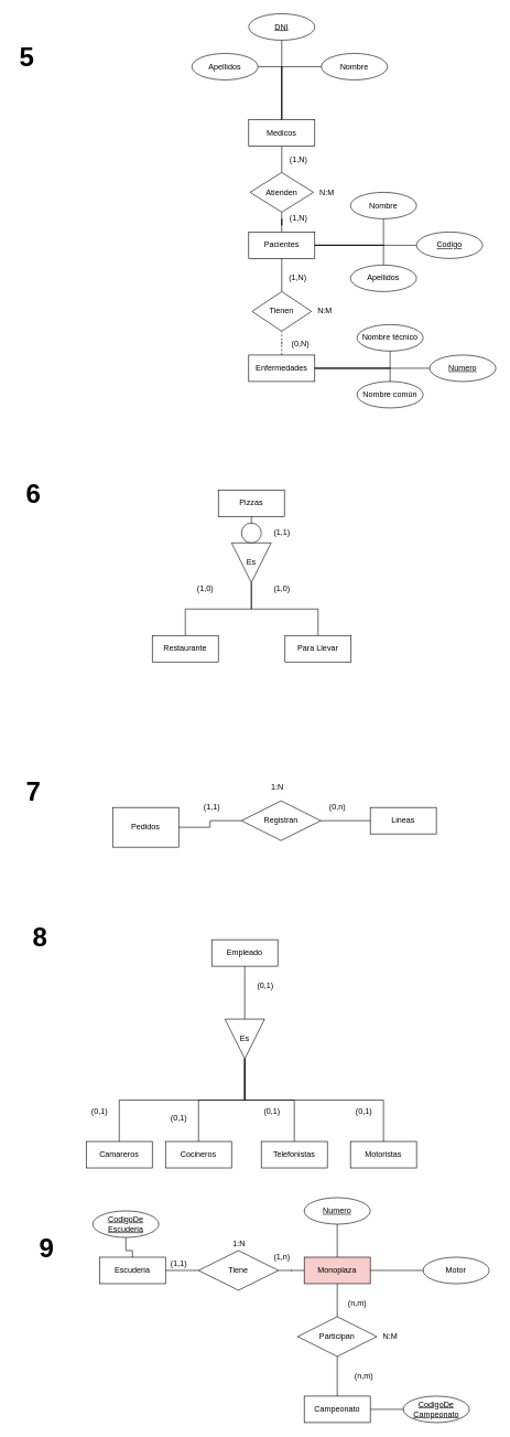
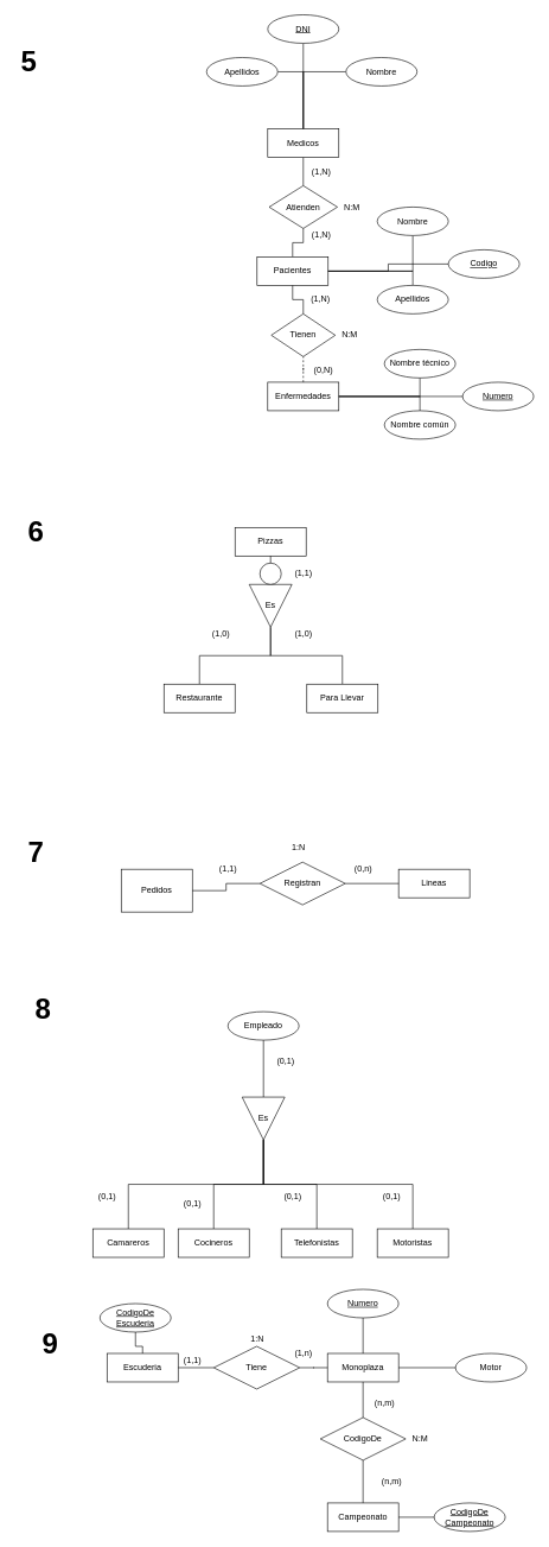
  <mxCell id="0" />
  <mxCell id="1" parent="0" />
  <mxCell id="2" style="edgeStyle=orthogonalEdgeStyle;rounded=0;orthogonalLoop=1;jettySize=auto;html=1;exitX=0.5;exitY=1;exitDx=0;exitDy=0;endArrow=none;endFill=0;" parent="1" source="3" target="11" edge="1"><mxGeometry relative="1" as="geometry" /></mxCell>
  <mxCell id="3" value="Medicos" style="whiteSpace=wrap;html=1;align=center;" parent="1" vertex="1"><mxGeometry x="376" y="180" width="100" height="40" as="geometry" /></mxCell>
  <mxCell id="4" value="&lt;b&gt;&lt;font style=&quot;font-size: 40px&quot;&gt;5&lt;/font&gt;&lt;/b&gt;" style="text;html=1;align=center;verticalAlign=middle;resizable=0;points=[];autosize=1;" parent="1" vertex="1"><mxGeometry x="20" y="70" width="40" height="30" as="geometry" /></mxCell>
  <mxCell id="5" style="edgeStyle=orthogonalEdgeStyle;rounded=0;orthogonalLoop=1;jettySize=auto;html=1;endArrow=none;endFill=0;exitX=1;exitY=0.5;exitDx=0;exitDy=0;" parent="1" source="6" target="3" edge="1"><mxGeometry relative="1" as="geometry" /></mxCell>
  <mxCell id="6" value="Apellidos" style="ellipse;whiteSpace=wrap;html=1;align=center;" parent="1" vertex="1"><mxGeometry x="290" y="80" width="100" height="40" as="geometry" /></mxCell>
  <mxCell id="7" style="edgeStyle=orthogonalEdgeStyle;rounded=0;orthogonalLoop=1;jettySize=auto;html=1;entryX=0.5;entryY=0;entryDx=0;entryDy=0;endArrow=none;endFill=0;" parent="1" source="8" target="3" edge="1"><mxGeometry relative="1" as="geometry"><Array as="points"><mxPoint x="426" y="100" /></Array></mxGeometry></mxCell>
  <mxCell id="8" value="Nombre" style="ellipse;whiteSpace=wrap;html=1;align=center;" parent="1" vertex="1"><mxGeometry x="486" y="80" width="100" height="40" as="geometry" /></mxCell>
  <mxCell id="9" style="edgeStyle=orthogonalEdgeStyle;rounded=0;orthogonalLoop=1;jettySize=auto;html=1;exitX=0.5;exitY=1;exitDx=0;exitDy=0;endArrow=none;endFill=0;" parent="1" source="10" target="3" edge="1"><mxGeometry relative="1" as="geometry" /></mxCell>
  <mxCell id="10" value="&lt;u&gt;DNI&lt;/u&gt;" style="ellipse;whiteSpace=wrap;html=1;align=center;" parent="1" vertex="1"><mxGeometry x="376" y="20" width="100" height="40" as="geometry" /></mxCell>
  <mxCell id="11" value="Atienden" style="shape=rhombus;perimeter=rhombusPerimeter;whiteSpace=wrap;html=1;align=center;" parent="1" vertex="1"><mxGeometry x="378" y="260" width="96" height="60" as="geometry" /></mxCell>
  <mxCell id="12" style="edgeStyle=orthogonalEdgeStyle;rounded=0;orthogonalLoop=1;jettySize=auto;html=1;endArrow=none;endFill=0;" parent="1" source="13" target="11" edge="1"><mxGeometry relative="1" as="geometry" /></mxCell>
- <mxCell id="13" value="Pacientes" style="whiteSpace=wrap;html=1;align=center;" parent="1" vertex="1"><mxGeometry x="376" y="350" width="100" height="40" as="geometry" /></mxCell>
+ <mxCell id="13" value="Pacientes" style="whiteSpace=wrap;html=1;align=center;" parent="1" vertex="1"><mxGeometry x="361" y="360" width="100" height="40" as="geometry" /></mxCell>
  <mxCell id="14" style="edgeStyle=orthogonalEdgeStyle;rounded=0;orthogonalLoop=1;jettySize=auto;html=1;entryX=1;entryY=0.5;entryDx=0;entryDy=0;endArrow=none;endFill=0;exitX=0.5;exitY=0;exitDx=0;exitDy=0;" parent="1" source="15" target="13" edge="1"><mxGeometry relative="1" as="geometry" /></mxCell>
  <mxCell id="15" value="Apellidos" style="ellipse;whiteSpace=wrap;html=1;align=center;" parent="1" vertex="1"><mxGeometry x="530" y="400" width="100" height="40" as="geometry" /></mxCell>
  <mxCell id="16" style="edgeStyle=orthogonalEdgeStyle;rounded=0;orthogonalLoop=1;jettySize=auto;html=1;entryX=1;entryY=0.5;entryDx=0;entryDy=0;endArrow=none;endFill=0;exitX=0.5;exitY=1;exitDx=0;exitDy=0;" parent="1" source="17" target="13" edge="1"><mxGeometry relative="1" as="geometry" /></mxCell>
  <mxCell id="17" value="Nombre" style="ellipse;whiteSpace=wrap;html=1;align=center;" parent="1" vertex="1"><mxGeometry x="530" y="290" width="100" height="40" as="geometry" /></mxCell>
  <mxCell id="18" style="edgeStyle=orthogonalEdgeStyle;rounded=0;orthogonalLoop=1;jettySize=auto;html=1;endArrow=none;endFill=0;" parent="1" source="19" target="13" edge="1"><mxGeometry relative="1" as="geometry" /></mxCell>
  <mxCell id="19" value="&lt;u&gt;Codigo&lt;/u&gt;" style="ellipse;whiteSpace=wrap;html=1;align=center;" parent="1" vertex="1"><mxGeometry x="630" y="350" width="100" height="40" as="geometry" /></mxCell>
  <mxCell id="20" style="edgeStyle=orthogonalEdgeStyle;rounded=0;orthogonalLoop=1;jettySize=auto;html=1;endArrow=none;endFill=0;" parent="1" source="21" target="13" edge="1"><mxGeometry relative="1" as="geometry" /></mxCell>
  <mxCell id="21" value="Tienen" style="shape=rhombus;perimeter=rhombusPerimeter;whiteSpace=wrap;html=1;align=center;" parent="1" vertex="1"><mxGeometry x="381" y="440" width="90" height="60" as="geometry" /></mxCell>
  <mxCell id="22" style="edgeStyle=orthogonalEdgeStyle;rounded=0;orthogonalLoop=1;jettySize=auto;html=1;endArrow=none;endFill=0;dashed=1;" parent="1" source="23" target="21" edge="1"><mxGeometry relative="1" as="geometry" /></mxCell>
  <mxCell id="23" value="Enfermedades" style="whiteSpace=wrap;html=1;align=center;" parent="1" vertex="1"><mxGeometry x="376" y="536" width="100" height="40" as="geometry" /></mxCell>
  <mxCell id="24" style="edgeStyle=orthogonalEdgeStyle;rounded=0;orthogonalLoop=1;jettySize=auto;html=1;entryX=1;entryY=0.5;entryDx=0;entryDy=0;endArrow=none;endFill=0;exitX=0.5;exitY=1;exitDx=0;exitDy=0;" parent="1" source="25" target="23" edge="1"><mxGeometry relative="1" as="geometry" /></mxCell>
  <mxCell id="25" value="Nombre técnico" style="ellipse;whiteSpace=wrap;html=1;align=center;" parent="1" vertex="1"><mxGeometry x="540" y="490" width="100" height="40" as="geometry" /></mxCell>
  <mxCell id="26" style="edgeStyle=orthogonalEdgeStyle;rounded=0;orthogonalLoop=1;jettySize=auto;html=1;endArrow=none;endFill=0;" parent="1" source="27" target="23" edge="1"><mxGeometry relative="1" as="geometry" /></mxCell>
  <mxCell id="27" value="&lt;u&gt;Numero&lt;/u&gt;" style="ellipse;whiteSpace=wrap;html=1;align=center;" parent="1" vertex="1"><mxGeometry x="650" y="536" width="100" height="40" as="geometry" /></mxCell>
  <mxCell id="28" style="edgeStyle=orthogonalEdgeStyle;rounded=0;orthogonalLoop=1;jettySize=auto;html=1;exitX=0.5;exitY=0;exitDx=0;exitDy=0;endArrow=none;endFill=0;" parent="1" source="29" target="23" edge="1"><mxGeometry relative="1" as="geometry" /></mxCell>
  <mxCell id="29" value="Nombre común" style="ellipse;whiteSpace=wrap;html=1;align=center;" parent="1" vertex="1"><mxGeometry x="540" y="576" width="100" height="40" as="geometry" /></mxCell>
  <mxCell id="30" value="(1,N)" style="text;html=1;align=center;verticalAlign=middle;resizable=0;points=[];autosize=1;" parent="1" vertex="1"><mxGeometry x="431" y="320" width="40" height="20" as="geometry" /></mxCell>
  <mxCell id="31" value="(1,N)" style="text;html=1;align=center;verticalAlign=middle;resizable=0;points=[];autosize=1;" parent="1" vertex="1"><mxGeometry x="431" y="230" width="40" height="20" as="geometry" /></mxCell>
  <mxCell id="32" value="N:M" style="text;html=1;align=center;verticalAlign=middle;resizable=0;points=[];autosize=1;" parent="1" vertex="1"><mxGeometry x="474" y="280" width="40" height="20" as="geometry" /></mxCell>
  <mxCell id="33" value="(0,N)" style="text;html=1;align=center;verticalAlign=middle;resizable=0;points=[];autosize=1;" parent="1" vertex="1"><mxGeometry x="434" y="510" width="40" height="20" as="geometry" /></mxCell>
  <mxCell id="34" value="(1,N)" style="text;html=1;align=center;verticalAlign=middle;resizable=0;points=[];autosize=1;" parent="1" vertex="1"><mxGeometry x="430" y="410" width="40" height="20" as="geometry" /></mxCell>
  <mxCell id="35" value="N:M" style="text;html=1;align=center;verticalAlign=middle;resizable=0;points=[];autosize=1;" parent="1" vertex="1"><mxGeometry x="471" y="460" width="40" height="20" as="geometry" /></mxCell>
  <mxCell id="36" value="&lt;b&gt;&lt;font style=&quot;font-size: 40px&quot;&gt;6&lt;/font&gt;&lt;/b&gt;" style="text;html=1;align=center;verticalAlign=middle;resizable=0;points=[];autosize=1;" vertex="1" parent="1"><mxGeometry x="30" y="730" width="40" height="30" as="geometry" /></mxCell>
  <mxCell id="37" style="edgeStyle=orthogonalEdgeStyle;rounded=0;orthogonalLoop=1;jettySize=auto;html=1;exitX=0.5;exitY=0;exitDx=0;exitDy=0;endArrow=none;endFill=0;" edge="1" parent="1" source="38" target="43"><mxGeometry relative="1" as="geometry" /></mxCell>
  <mxCell id="38" value="Para Llevar" style="whiteSpace=wrap;html=1;align=center;" vertex="1" parent="1"><mxGeometry x="431" y="960" width="100" height="40" as="geometry" /></mxCell>
  <mxCell id="39" style="edgeStyle=orthogonalEdgeStyle;rounded=0;orthogonalLoop=1;jettySize=auto;html=1;exitX=0.5;exitY=0;exitDx=0;exitDy=0;endArrow=none;endFill=0;" edge="1" parent="1" source="40" target="43"><mxGeometry relative="1" as="geometry" /></mxCell>
  <mxCell id="40" value="Restaurante" style="whiteSpace=wrap;html=1;align=center;" vertex="1" parent="1"><mxGeometry x="230" y="960" width="100" height="40" as="geometry" /></mxCell>
  <mxCell id="41" value="Pizzas" style="whiteSpace=wrap;html=1;align=center;" vertex="1" parent="1"><mxGeometry x="330" y="740" width="100" height="40" as="geometry" /></mxCell>
  <mxCell id="42" style="edgeStyle=orthogonalEdgeStyle;rounded=0;orthogonalLoop=1;jettySize=auto;html=1;exitX=0;exitY=0.5;exitDx=0;exitDy=0;entryX=0.5;entryY=1;entryDx=0;entryDy=0;endArrow=none;endFill=0;" edge="1" parent="1" source="44" target="41"><mxGeometry relative="1" as="geometry" /></mxCell>
  <mxCell id="43" value="Es" style="triangle;whiteSpace=wrap;html=1;dashed=0;direction=south;" vertex="1" parent="1"><mxGeometry x="350" y="820" width="60" height="60" as="geometry" /></mxCell>
  <mxCell id="44" value="" style="shape=ellipse;html=1;dashed=0;whitespace=wrap;perimeter=ellipsePerimeter;" vertex="1" parent="1"><mxGeometry x="365" y="790" width="30" height="30" as="geometry" /></mxCell>
  <mxCell id="45" style="edgeStyle=orthogonalEdgeStyle;rounded=0;orthogonalLoop=1;jettySize=auto;html=1;exitX=0;exitY=0.5;exitDx=0;exitDy=0;entryX=0.5;entryY=1;entryDx=0;entryDy=0;endArrow=none;endFill=0;" edge="1" parent="1" source="43" target="44"><mxGeometry relative="1" as="geometry"><mxPoint x="380" y="820" as="sourcePoint" /><mxPoint x="380" y="780" as="targetPoint" /></mxGeometry></mxCell>
  <mxCell id="46" value="(1,1)" style="text;html=1;align=center;verticalAlign=middle;resizable=0;points=[];autosize=1;" vertex="1" parent="1"><mxGeometry x="406" y="795" width="40" height="20" as="geometry" /></mxCell>
  <mxCell id="47" value="(1,0)" style="text;html=1;align=center;verticalAlign=middle;resizable=0;points=[];autosize=1;" vertex="1" parent="1"><mxGeometry x="290" y="880" width="40" height="20" as="geometry" /></mxCell>
  <mxCell id="48" value="(1,0)" style="text;html=1;align=center;verticalAlign=middle;resizable=0;points=[];autosize=1;" vertex="1" parent="1"><mxGeometry x="406" y="880" width="40" height="20" as="geometry" /></mxCell>
  <mxCell id="49" value="&lt;b&gt;&lt;font style=&quot;font-size: 40px&quot;&gt;7&lt;/font&gt;&lt;/b&gt;" style="text;html=1;align=center;verticalAlign=middle;resizable=0;points=[];autosize=1;" vertex="1" parent="1"><mxGeometry x="30" y="1180" width="40" height="30" as="geometry" /></mxCell>
  <mxCell id="50" value="Pedidos" style="whiteSpace=wrap;html=1;align=center;" vertex="1" parent="1"><mxGeometry x="170" y="1220" width="100" height="60" as="geometry" /></mxCell>
  <mxCell id="51" value="Lineas" style="whiteSpace=wrap;html=1;align=center;" vertex="1" parent="1"><mxGeometry x="560" y="1220" width="100" height="40" as="geometry" /></mxCell>
  <mxCell id="52" style="edgeStyle=orthogonalEdgeStyle;rounded=0;orthogonalLoop=1;jettySize=auto;html=1;entryX=1;entryY=0.5;entryDx=0;entryDy=0;endArrow=none;endFill=0;" edge="1" parent="1" source="54" target="50"><mxGeometry relative="1" as="geometry" /></mxCell>
  <mxCell id="53" style="edgeStyle=orthogonalEdgeStyle;rounded=0;orthogonalLoop=1;jettySize=auto;html=1;exitX=1;exitY=0.5;exitDx=0;exitDy=0;endArrow=none;endFill=0;" edge="1" parent="1" source="54" target="51"><mxGeometry relative="1" as="geometry" /></mxCell>
  <mxCell id="54" value="Registran" style="shape=rhombus;perimeter=rhombusPerimeter;whiteSpace=wrap;html=1;align=center;" vertex="1" parent="1"><mxGeometry x="365" y="1210" width="120" height="60" as="geometry" /></mxCell>
  <mxCell id="55" value="(0,n)" style="text;html=1;align=center;verticalAlign=middle;resizable=0;points=[];autosize=1;" vertex="1" parent="1"><mxGeometry x="490" y="1210" width="40" height="20" as="geometry" /></mxCell>
  <mxCell id="56" value="(1,1)" style="text;html=1;align=center;verticalAlign=middle;resizable=0;points=[];autosize=1;" vertex="1" parent="1"><mxGeometry x="300" y="1210" width="40" height="20" as="geometry" /></mxCell>
  <mxCell id="57" value="1:N" style="text;html=1;align=center;verticalAlign=middle;resizable=0;points=[];autosize=1;" vertex="1" parent="1"><mxGeometry x="404" y="1180" width="30" height="20" as="geometry" /></mxCell>
  <mxCell id="58" value="&lt;b&gt;&lt;font style=&quot;font-size: 40px&quot;&gt;8&lt;/font&gt;&lt;/b&gt;" style="text;html=1;align=center;verticalAlign=middle;resizable=0;points=[];autosize=1;" vertex="1" parent="1"><mxGeometry x="40" y="1400" width="40" height="30" as="geometry" /></mxCell>
- <mxCell id="59" value="Empleado" style="whiteSpace=wrap;html=1;align=center;" vertex="1" parent="1"><mxGeometry x="320" y="1420" width="100" height="40" as="geometry" /></mxCell>
+ <mxCell id="59" value="Empleado" style="ellipse;whiteSpace=wrap;html=1;align=center;" vertex="1" parent="1"><mxGeometry x="320" y="1420" width="100" height="40" as="geometry" /></mxCell>
  <mxCell id="60" style="edgeStyle=orthogonalEdgeStyle;rounded=0;orthogonalLoop=1;jettySize=auto;html=1;exitX=0;exitY=0.5;exitDx=0;exitDy=0;endArrow=none;endFill=0;" edge="1" parent="1" source="61" target="59"><mxGeometry relative="1" as="geometry" /></mxCell>
  <mxCell id="61" value="Es" style="triangle;whiteSpace=wrap;html=1;dashed=0;direction=south;" vertex="1" parent="1"><mxGeometry x="340" y="1540" width="60" height="60" as="geometry" /></mxCell>
  <mxCell id="62" style="edgeStyle=orthogonalEdgeStyle;rounded=0;orthogonalLoop=1;jettySize=auto;html=1;endArrow=none;endFill=0;exitX=0.5;exitY=0;exitDx=0;exitDy=0;" edge="1" parent="1" source="63" target="61"><mxGeometry relative="1" as="geometry" /></mxCell>
  <mxCell id="63" value="Motoristas" style="whiteSpace=wrap;html=1;align=center;" vertex="1" parent="1"><mxGeometry x="530" y="1725" width="100" height="40" as="geometry" /></mxCell>
  <mxCell id="64" style="edgeStyle=orthogonalEdgeStyle;rounded=0;orthogonalLoop=1;jettySize=auto;html=1;endArrow=none;endFill=0;" edge="1" parent="1" source="65" target="61"><mxGeometry relative="1" as="geometry" /></mxCell>
  <mxCell id="65" value="Telefonistas" style="whiteSpace=wrap;html=1;align=center;" vertex="1" parent="1"><mxGeometry x="395" y="1725" width="100" height="40" as="geometry" /></mxCell>
  <mxCell id="66" style="edgeStyle=orthogonalEdgeStyle;rounded=0;orthogonalLoop=1;jettySize=auto;html=1;endArrow=none;endFill=0;exitX=0.5;exitY=0;exitDx=0;exitDy=0;" edge="1" parent="1" source="67" target="61"><mxGeometry relative="1" as="geometry" /></mxCell>
  <mxCell id="67" value="Camareros" style="whiteSpace=wrap;html=1;align=center;" vertex="1" parent="1"><mxGeometry x="130" y="1725" width="100" height="40" as="geometry" /></mxCell>
  <mxCell id="68" style="edgeStyle=orthogonalEdgeStyle;rounded=0;orthogonalLoop=1;jettySize=auto;html=1;endArrow=none;endFill=0;" edge="1" parent="1" source="69" target="61"><mxGeometry relative="1" as="geometry" /></mxCell>
  <mxCell id="69" value="Cocineros" style="whiteSpace=wrap;html=1;align=center;" vertex="1" parent="1"><mxGeometry x="250" y="1725" width="100" height="40" as="geometry" /></mxCell>
  <mxCell id="70" value="(0,1)" style="text;html=1;align=center;verticalAlign=middle;resizable=0;points=[];autosize=1;" vertex="1" parent="1"><mxGeometry x="381" y="1480" width="40" height="20" as="geometry" /></mxCell>
  <mxCell id="71" value="(0,1)" style="text;html=1;align=center;verticalAlign=middle;resizable=0;points=[];autosize=1;" vertex="1" parent="1"><mxGeometry x="130" y="1670" width="40" height="20" as="geometry" /></mxCell>
  <mxCell id="72" value="(0,1)" style="text;html=1;align=center;verticalAlign=middle;resizable=0;points=[];autosize=1;" vertex="1" parent="1"><mxGeometry x="250" y="1680" width="40" height="20" as="geometry" /></mxCell>
  <mxCell id="73" value="(0,1)" style="text;html=1;align=center;verticalAlign=middle;resizable=0;points=[];autosize=1;" vertex="1" parent="1"><mxGeometry x="391" y="1670" width="40" height="20" as="geometry" /></mxCell>
  <mxCell id="74" value="(0,1)" style="text;html=1;align=center;verticalAlign=middle;resizable=0;points=[];autosize=1;" vertex="1" parent="1"><mxGeometry x="530" y="1670" width="40" height="20" as="geometry" /></mxCell>
  <mxCell id="75" value="&lt;b&gt;&lt;font style=&quot;font-size: 40px&quot;&gt;9&lt;/font&gt;&lt;/b&gt;" style="text;html=1;align=center;verticalAlign=middle;resizable=0;points=[];autosize=1;" vertex="1" parent="1"><mxGeometry x="50" y="1870" width="40" height="30" as="geometry" /></mxCell>
- <mxCell id="76" value="Monoplaza" style="whiteSpace=wrap;html=1;align=center;fillColor=#f8cecc;" vertex="1" parent="1"><mxGeometry x="460" y="1900" width="100" height="40" as="geometry" /></mxCell>
+ <mxCell id="76" value="Monoplaza" style="whiteSpace=wrap;html=1;align=center;" vertex="1" parent="1"><mxGeometry x="460" y="1900" width="100" height="40" as="geometry" /></mxCell>
  <mxCell id="77" value="Escuderia" style="whiteSpace=wrap;html=1;align=center;" vertex="1" parent="1"><mxGeometry x="150" y="1900" width="100" height="40" as="geometry" /></mxCell>
  <mxCell id="78" style="edgeStyle=orthogonalEdgeStyle;rounded=0;orthogonalLoop=1;jettySize=auto;html=1;entryX=1;entryY=0.5;entryDx=0;entryDy=0;endArrow=none;endFill=0;" edge="1" parent="1" source="80" target="77"><mxGeometry relative="1" as="geometry" /></mxCell>
  <mxCell id="79" style="edgeStyle=orthogonalEdgeStyle;rounded=0;orthogonalLoop=1;jettySize=auto;html=1;endArrow=none;endFill=0;" edge="1" parent="1" source="80" target="76"><mxGeometry relative="1" as="geometry" /></mxCell>
  <mxCell id="80" value="Tiene" style="shape=rhombus;perimeter=rhombusPerimeter;whiteSpace=wrap;html=1;align=center;" vertex="1" parent="1"><mxGeometry x="300" y="1890" width="121" height="60" as="geometry" /></mxCell>
  <mxCell id="81" style="edgeStyle=orthogonalEdgeStyle;rounded=0;orthogonalLoop=1;jettySize=auto;html=1;endArrow=none;endFill=0;" edge="1" parent="1" source="82" target="84"><mxGeometry relative="1" as="geometry" /></mxCell>
  <mxCell id="82" value="Campeonato" style="whiteSpace=wrap;html=1;align=center;" vertex="1" parent="1"><mxGeometry x="460" y="2110" width="100" height="40" as="geometry" /></mxCell>
  <mxCell id="83" style="edgeStyle=orthogonalEdgeStyle;rounded=0;orthogonalLoop=1;jettySize=auto;html=1;exitX=0.5;exitY=0;exitDx=0;exitDy=0;entryX=0.5;entryY=1;entryDx=0;entryDy=0;endArrow=none;endFill=0;" edge="1" parent="1" source="84" target="76"><mxGeometry relative="1" as="geometry" /></mxCell>
- <mxCell id="84" value="Participan" style="shape=rhombus;perimeter=rhombusPerimeter;whiteSpace=wrap;html=1;align=center;" vertex="1" parent="1"><mxGeometry x="450" y="1990" width="120" height="60" as="geometry" /></mxCell>
+ <mxCell id="84" value="CodigoDe" style="shape=rhombus;perimeter=rhombusPerimeter;whiteSpace=wrap;html=1;align=center;" vertex="1" parent="1"><mxGeometry x="450" y="1990" width="120" height="60" as="geometry" /></mxCell>
  <mxCell id="85" style="edgeStyle=orthogonalEdgeStyle;rounded=0;orthogonalLoop=1;jettySize=auto;html=1;entryX=1;entryY=0.5;entryDx=0;entryDy=0;endArrow=none;endFill=0;" edge="1" parent="1" source="86" target="76"><mxGeometry relative="1" as="geometry" /></mxCell>
  <mxCell id="86" value="Motor" style="ellipse;whiteSpace=wrap;html=1;align=center;" vertex="1" parent="1"><mxGeometry x="640" y="1900" width="100" height="40" as="geometry" /></mxCell>
  <mxCell id="87" style="edgeStyle=orthogonalEdgeStyle;rounded=0;orthogonalLoop=1;jettySize=auto;html=1;endArrow=none;endFill=0;" edge="1" parent="1" source="88" target="76"><mxGeometry relative="1" as="geometry" /></mxCell>
  <mxCell id="88" value="&lt;u&gt;Numero&lt;/u&gt;" style="ellipse;whiteSpace=wrap;html=1;align=center;" vertex="1" parent="1"><mxGeometry x="460" y="1810" width="100" height="40" as="geometry" /></mxCell>
  <mxCell id="89" style="edgeStyle=orthogonalEdgeStyle;rounded=0;orthogonalLoop=1;jettySize=auto;html=1;entryX=0.5;entryY=0;entryDx=0;entryDy=0;endArrow=none;endFill=0;" edge="1" parent="1" source="90" target="77"><mxGeometry relative="1" as="geometry" /></mxCell>
  <mxCell id="90" value="&lt;u&gt;CodigoDe&lt;br&gt;Escuderia&lt;/u&gt;" style="ellipse;whiteSpace=wrap;html=1;align=center;" vertex="1" parent="1"><mxGeometry x="140" y="1830" width="100" height="40" as="geometry" /></mxCell>
  <mxCell id="91" style="edgeStyle=orthogonalEdgeStyle;rounded=0;orthogonalLoop=1;jettySize=auto;html=1;exitX=0;exitY=0.5;exitDx=0;exitDy=0;entryX=1;entryY=0.5;entryDx=0;entryDy=0;endArrow=none;endFill=0;" edge="1" parent="1" source="92" target="82"><mxGeometry relative="1" as="geometry" /></mxCell>
  <mxCell id="92" value="&lt;u&gt;CodigoDe&lt;br&gt;Campeonato&lt;/u&gt;" style="ellipse;whiteSpace=wrap;html=1;align=center;" vertex="1" parent="1"><mxGeometry x="610" y="2110" width="100" height="40" as="geometry" /></mxCell>
  <mxCell id="93" value="(1,n)" style="text;html=1;align=center;verticalAlign=middle;resizable=0;points=[];autosize=1;" vertex="1" parent="1"><mxGeometry x="406" y="1890" width="40" height="20" as="geometry" /></mxCell>
  <mxCell id="94" value="(1,1)" style="text;html=1;align=center;verticalAlign=middle;resizable=0;points=[];autosize=1;" vertex="1" parent="1"><mxGeometry x="250" y="1900" width="40" height="20" as="geometry" /></mxCell>
  <mxCell id="95" value="1:N" style="text;html=1;align=center;verticalAlign=middle;resizable=0;points=[];autosize=1;" vertex="1" parent="1"><mxGeometry x="346" y="1870" width="30" height="20" as="geometry" /></mxCell>
  <mxCell id="96" value="(n,m)" style="text;html=1;align=center;verticalAlign=middle;resizable=0;points=[];autosize=1;" vertex="1" parent="1"><mxGeometry x="530" y="2070" width="40" height="20" as="geometry" /></mxCell>
  <mxCell id="97" value="(n,m)" style="text;html=1;align=center;verticalAlign=middle;resizable=0;points=[];autosize=1;" vertex="1" parent="1"><mxGeometry x="520" y="1960" width="40" height="20" as="geometry" /></mxCell>
  <mxCell id="98" value="N:M" style="text;html=1;align=center;verticalAlign=middle;resizable=0;points=[];autosize=1;" vertex="1" parent="1"><mxGeometry x="570" y="2010" width="40" height="20" as="geometry" /></mxCell>
